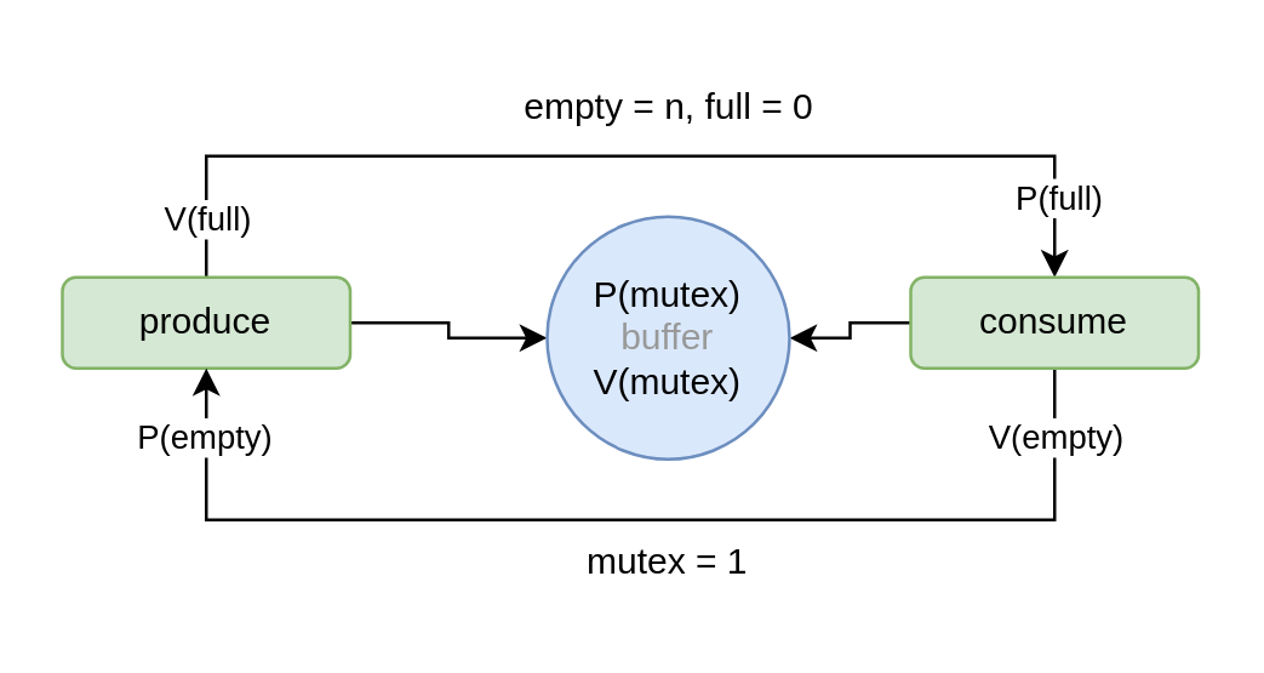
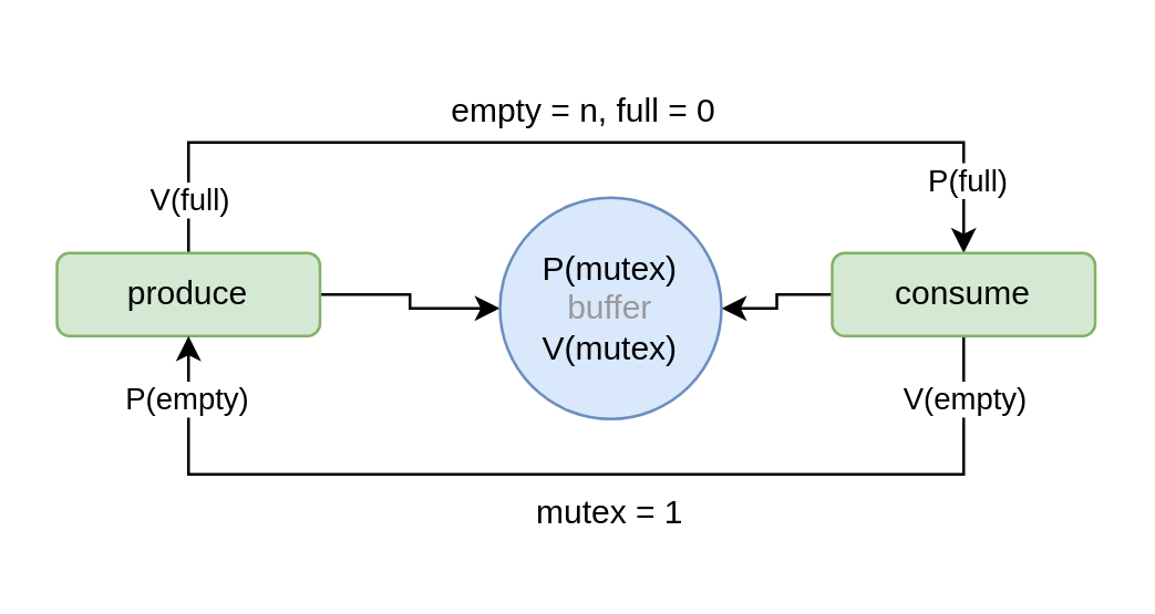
  <mxCell id="0" />
  <mxCell id="1" parent="0" />
  <mxCell id="2" style="edgeStyle=orthogonalEdgeStyle;rounded=0;orthogonalLoop=1;jettySize=auto;html=1;exitX=0.5;exitY=0;exitDx=0;exitDy=0;entryX=0.5;entryY=0;entryDx=0;entryDy=0;" parent="1" source="6" target="11" edge="1"><mxGeometry relative="1" as="geometry"><Array as="points"><mxPoint x="120" y="51" /><mxPoint x="320" y="51" /></Array></mxGeometry></mxCell>
  <mxCell id="3" value="V(full)" style="edgeLabel;html=1;align=center;verticalAlign=middle;resizable=0;points=[];" parent="2" vertex="1" connectable="0"><mxGeometry x="-0.893" relative="1" as="geometry"><mxPoint y="-1" as="offset" /></mxGeometry></mxCell>
  <mxCell id="4" value="P(full)" style="edgeLabel;html=1;align=center;verticalAlign=middle;resizable=0;points=[];" parent="2" vertex="1" connectable="0"><mxGeometry x="0.85" y="1" relative="1" as="geometry"><mxPoint as="offset" /></mxGeometry></mxCell>
  <mxCell id="5" value="" style="edgeStyle=orthogonalEdgeStyle;rounded=0;orthogonalLoop=1;jettySize=auto;html=1;" edge="1" parent="1" source="6" target="12"><mxGeometry relative="1" as="geometry" /></mxCell>
  <mxCell id="6" value="produce" style="rounded=1;whiteSpace=wrap;html=1;fillColor=#d5e8d4;strokeColor=#82b366;" parent="1" vertex="1"><mxGeometry x="20" y="91" width="95" height="30" as="geometry" /></mxCell>
  <mxCell id="7" style="edgeStyle=orthogonalEdgeStyle;rounded=0;orthogonalLoop=1;jettySize=auto;html=1;exitX=0.5;exitY=1;exitDx=0;exitDy=0;entryX=0.5;entryY=1;entryDx=0;entryDy=0;" parent="1" source="11" target="6" edge="1"><mxGeometry relative="1" as="geometry"><Array as="points"><mxPoint x="320" y="171" /><mxPoint x="120" y="171" /></Array></mxGeometry></mxCell>
  <mxCell id="8" value="V(empty)" style="edgeLabel;html=1;align=center;verticalAlign=middle;resizable=0;points=[];" parent="7" vertex="1" connectable="0"><mxGeometry x="-0.85" relative="1" as="geometry"><mxPoint y="-7" as="offset" /></mxGeometry></mxCell>
  <mxCell id="9" value="P(empty)" style="edgeLabel;html=1;align=center;verticalAlign=middle;resizable=0;points=[];" parent="7" vertex="1" connectable="0"><mxGeometry x="0.843" y="1" relative="1" as="geometry"><mxPoint y="-8" as="offset" /></mxGeometry></mxCell>
  <mxCell id="10" value="" style="edgeStyle=orthogonalEdgeStyle;rounded=0;orthogonalLoop=1;jettySize=auto;html=1;" edge="1" parent="1" source="11" target="12"><mxGeometry relative="1" as="geometry" /></mxCell>
  <mxCell id="11" value="consume" style="rounded=1;whiteSpace=wrap;html=1;fillColor=#d5e8d4;strokeColor=#82b366;" parent="1" vertex="1"><mxGeometry x="300" y="91" width="95" height="30" as="geometry" /></mxCell>
  <mxCell id="12" value="P(mutex)&lt;div&gt;&lt;font style=&quot;color: rgb(153, 153, 153);&quot;&gt;buffer&lt;/font&gt;&lt;/div&gt;&lt;div&gt;V(mutex)&lt;/div&gt;" style="ellipse;whiteSpace=wrap;html=1;aspect=fixed;fillColor=#dae8fc;strokeColor=#6c8ebf;" parent="1" vertex="1"><mxGeometry x="180" y="71" width="80" height="80" as="geometry" /></mxCell>
  <mxCell id="13" value="mutex = 1" style="text;html=1;align=center;verticalAlign=middle;whiteSpace=wrap;rounded=0;" vertex="1" parent="1"><mxGeometry x="190" y="170" width="60" height="30" as="geometry" /></mxCell>
- <mxCell id="14" value="empty = n, full = 0" style="text;html=1;align=center;verticalAlign=middle;whiteSpace=wrap;rounded=0;" vertex="1" parent="1"><mxGeometry x="161.5" y="20" width="117" height="30" as="geometry" /></mxCell>
+ <mxCell id="14" value="empty = n, full = 0" style="text;html=1;align=center;verticalAlign=middle;whiteSpace=wrap;rounded=0;" vertex="1" parent="1"><mxGeometry x="151.5" y="25" width="117" height="30" as="geometry" /></mxCell>
